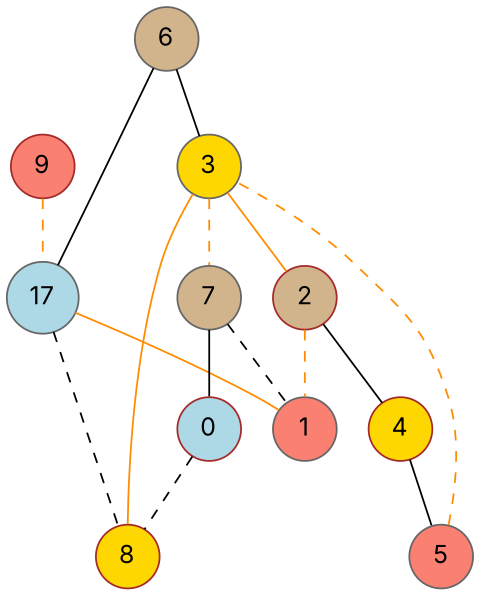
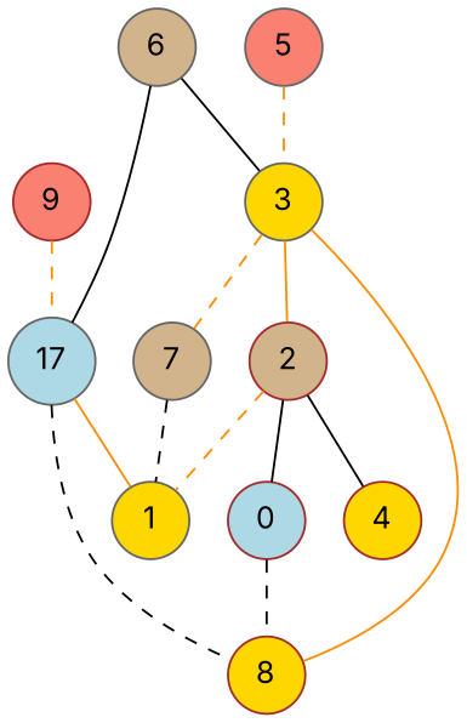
  graph {
    fontname=Inter
    node [color=gray40 fillcolor=gold fontname=Inter shape=circle style=filled]
    edge [color=black fontname=Inter]
    3
    6 [fillcolor=tan]
    n3 [fillcolor=lightblue label=17]
    2 [color=brown fillcolor=tan]
    8 [color=brown]
    7 [fillcolor=tan]
    9 [color=brown fillcolor=salmon]
-   1 [fillcolor=salmon]
+   1
    0 [color=brown fillcolor=lightblue]
    4 [color=brown]
    5 [fillcolor=salmon]
    3 -- 2 [color=darkorange]
    3 -- 8 [color=darkorange]
    3 -- 7 [color=darkorange style=dashed]
    6 -- 3
    6 -- n3
    n3 -- 8 [style=dashed]
    n3 -- 1 [color=darkorange]
    2 -- 1 [color=darkorange style=dashed]
-   7 -- 0
+   2 -- 0
    2 -- 4
    7 -- 1 [style=dashed]
    9 -- n3 [color=darkorange style=dashed]
    0 -- 8 [style=dashed]
-   4 -- 5
    5 -- 3 [color=darkorange style=dashed]
  }
